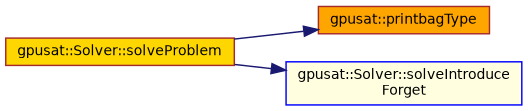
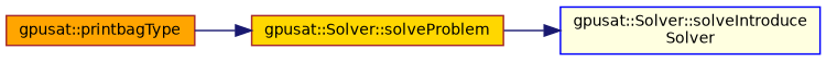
  digraph {
    rankdir=RL
    node [color=brown fontname=Helvetica fontsize=10 shape=record style=filled]
    edge [color=midnightblue dir=back fontname=Helvetica fontsize=10 labelfontname=Helvetica labelfontsize=10 style=solid]
    n1 [fillcolor=orange fontcolor=black height=0.2 label="gpusat::printbagType" width=0.4]
    n2 [fillcolor=gold height=0.2 label="gpusat::Solver::solveProblem" width=0.4]
-   n3 [color=blue fillcolor=lightyellow height=0.2 label="gpusat::Solver::solveIntroduce\lForget" width=0.4]
-   n1 -> n2
+   n3 [color=blue fillcolor=lightyellow height=0.2 label="gpusat::Solver::solveIntroduce\lSolver" width=0.4]
+   n2 -> n1
    n3 -> n2
  }
